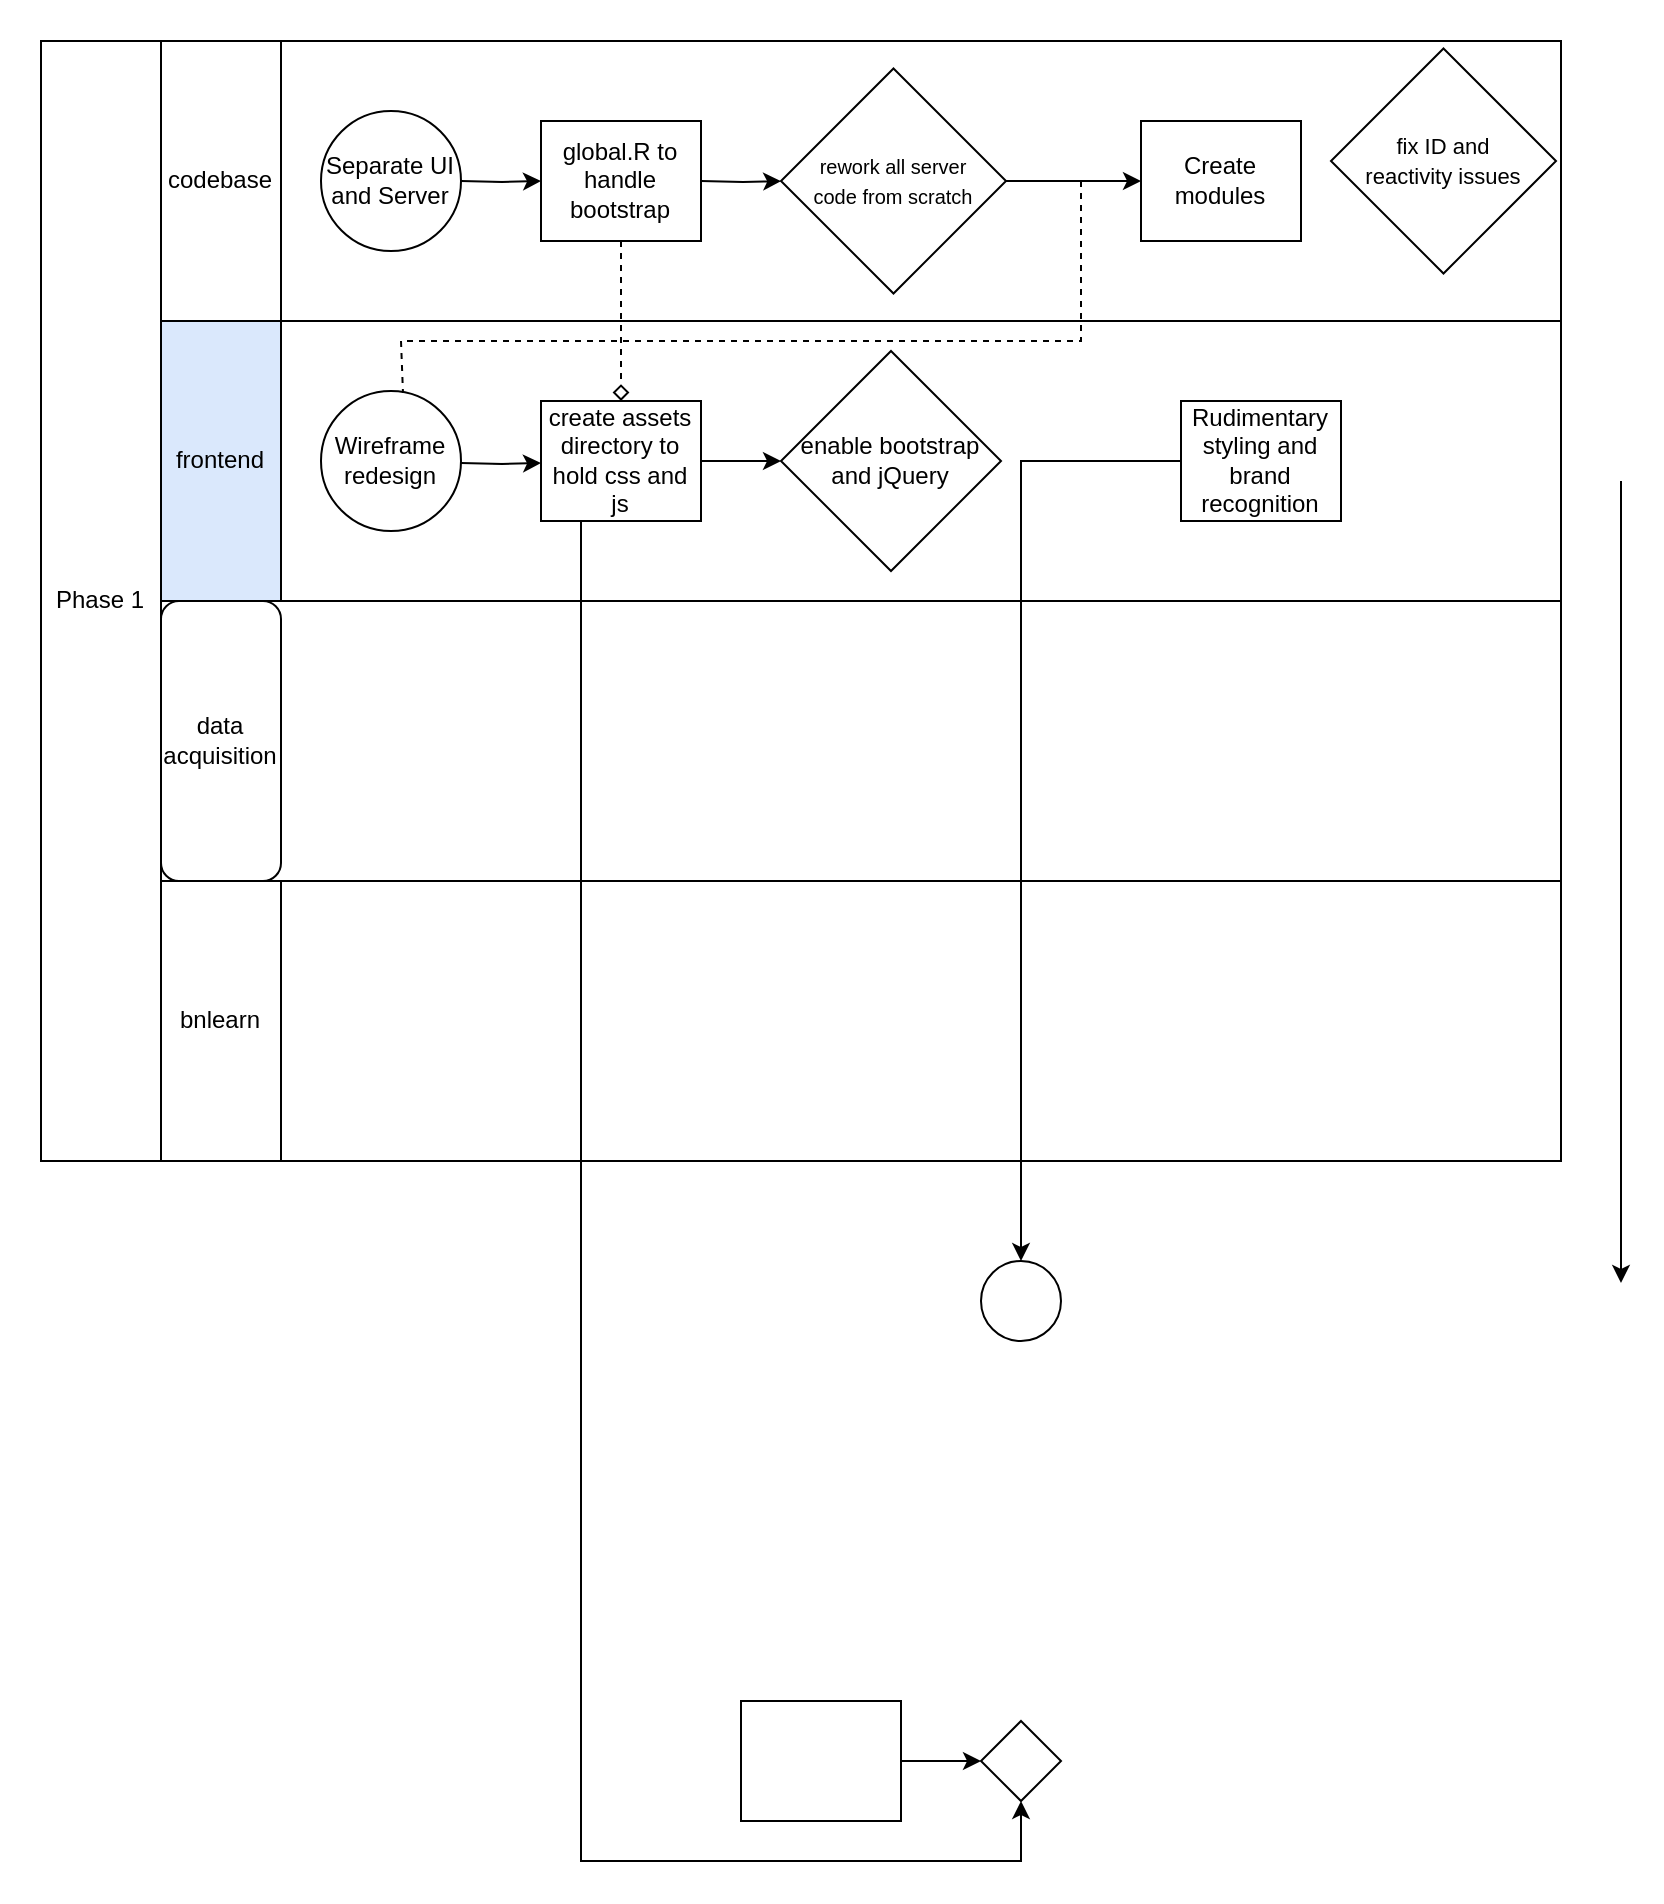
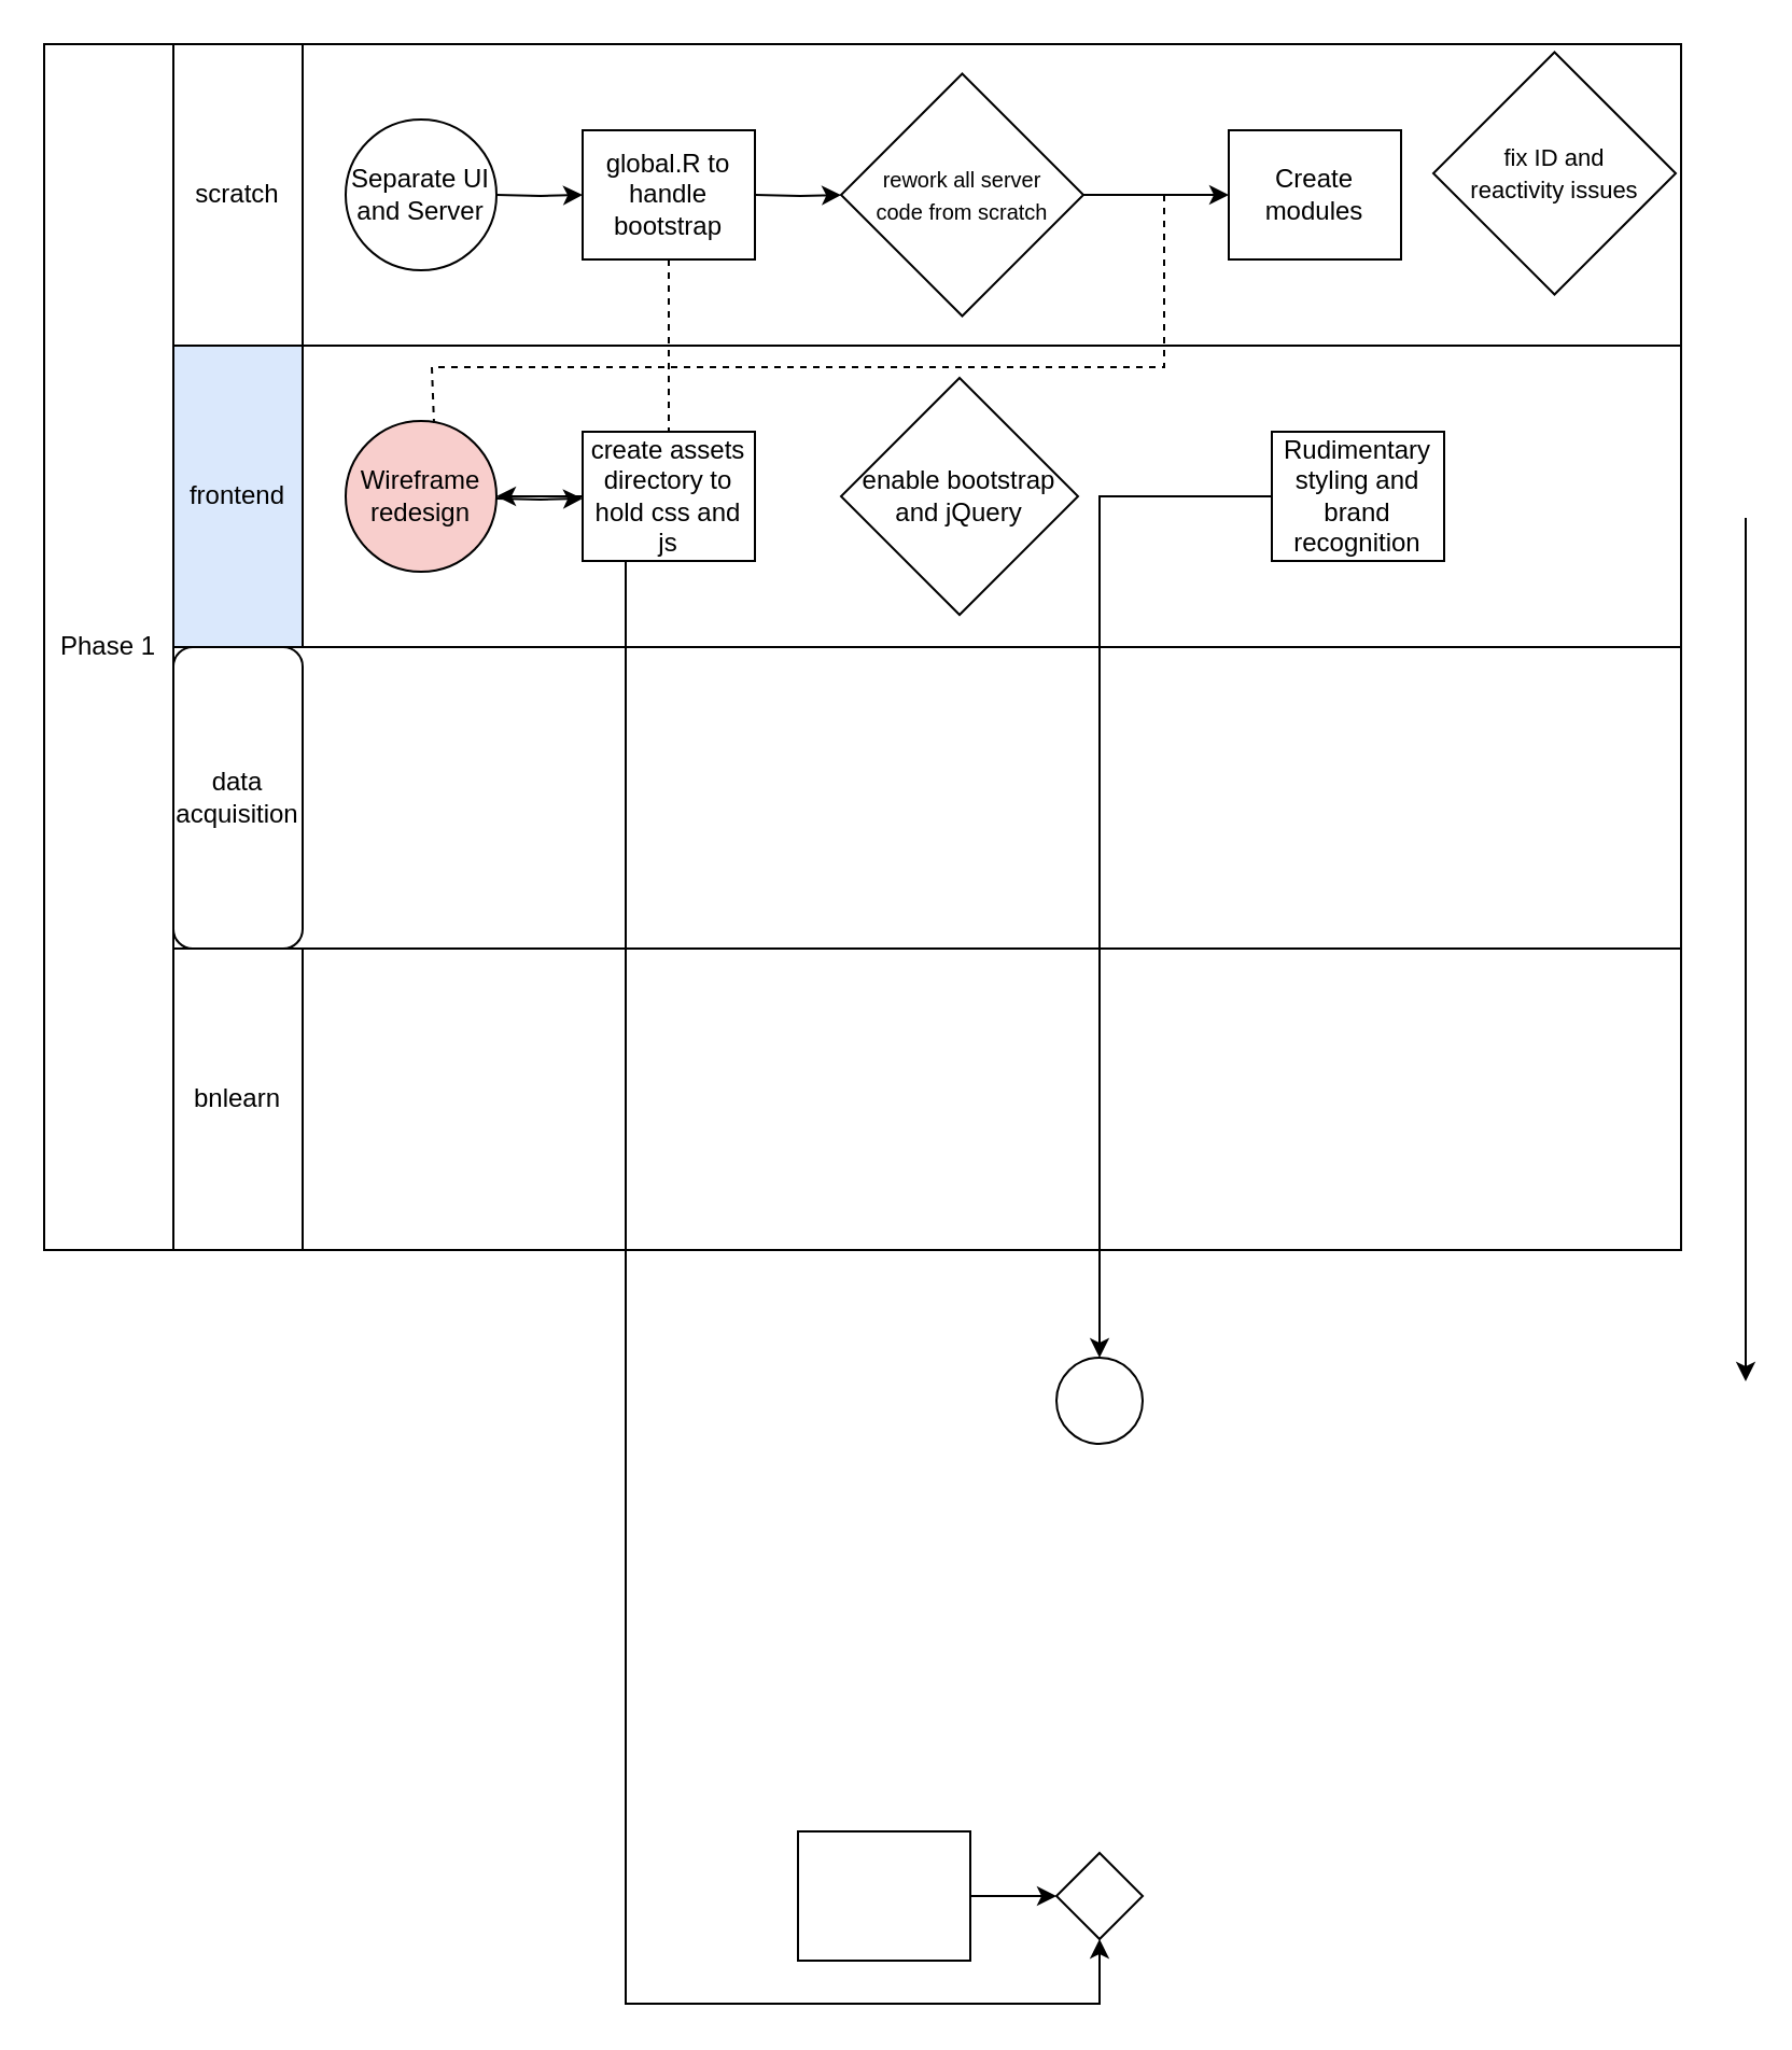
  <mxCell id="0" />
  <mxCell id="1" parent="0" />
  <mxCell id="2" value="" style="rounded=0;whiteSpace=wrap;html=1;" vertex="1" parent="1"><mxGeometry x="20" y="20" width="760" height="420" as="geometry" /></mxCell>
  <mxCell id="3" value="Phase 1" style="rounded=0;whiteSpace=wrap;html=1;" vertex="1" parent="1"><mxGeometry x="20" y="20" width="60" height="560" as="geometry" /></mxCell>
  <mxCell id="4" value="" style="rounded=0;whiteSpace=wrap;html=1;" vertex="1" parent="1"><mxGeometry x="80" y="20" width="700" height="140" as="geometry" /></mxCell>
  <mxCell id="5" value="" style="rounded=0;whiteSpace=wrap;html=1;" vertex="1" parent="1"><mxGeometry x="80" y="160" width="700" height="140" as="geometry" /></mxCell>
  <mxCell id="6" value="" style="rounded=0;whiteSpace=wrap;html=1;" vertex="1" parent="1"><mxGeometry x="80" y="300" width="700" height="140" as="geometry" /></mxCell>
- <mxCell id="7" value="codebase" style="rounded=0;whiteSpace=wrap;html=1;" vertex="1" parent="1"><mxGeometry x="80" y="20" width="60" height="140" as="geometry" /></mxCell>
+ <mxCell id="7" value="scratch" style="rounded=0;whiteSpace=wrap;html=1;" vertex="1" parent="1"><mxGeometry x="80" y="20" width="60" height="140" as="geometry" /></mxCell>
  <mxCell id="8" value="frontend" style="rounded=0;whiteSpace=wrap;html=1;fillColor=#dae8fc;" vertex="1" parent="1"><mxGeometry x="80" y="160" width="60" height="140" as="geometry" /></mxCell>
  <mxCell id="9" value="data acquisition" style="whiteSpace=wrap;html=1;rounded=1;" vertex="1" parent="1"><mxGeometry x="80" y="300" width="60" height="140" as="geometry" /></mxCell>
  <mxCell id="10" value="" style="rounded=0;whiteSpace=wrap;html=1;" vertex="1" parent="1"><mxGeometry x="80" y="440" width="700" height="140" as="geometry" /></mxCell>
  <mxCell id="11" value="bnlearn" style="rounded=0;whiteSpace=wrap;html=1;" vertex="1" parent="1"><mxGeometry x="80" y="440" width="60" height="140" as="geometry" /></mxCell>
- <mxCell id="12" value="" style="edgeStyle=orthogonalEdgeStyle;rounded=0;orthogonalLoop=1;jettySize=auto;html=1;dashed=1;endArrow=diamond;endFill=0;" edge="1" parent="1" source="15" target="20"><mxGeometry relative="1" as="geometry" /></mxCell>
+ <mxCell id="12" value="" style="edgeStyle=orthogonalEdgeStyle;rounded=0;orthogonalLoop=1;jettySize=auto;html=1;dashed=1;endArrow=none;endFill=0;" edge="1" parent="1" source="15" target="20"><mxGeometry relative="1" as="geometry" /></mxCell>
  <mxCell id="13" style="edgeStyle=orthogonalEdgeStyle;rounded=0;orthogonalLoop=1;jettySize=auto;html=1;endArrow=classic;endFill=1;" edge="1" parent="1" source="20" target="24"><mxGeometry relative="1" as="geometry"><Array as="points"><mxPoint x="290" y="930" /><mxPoint x="510" y="930" /></Array></mxGeometry></mxCell>
  <mxCell id="14" value="Separate UI and Server" style="ellipse;whiteSpace=wrap;html=1;" vertex="1" parent="1"><mxGeometry x="160" y="55" width="70" height="70" as="geometry" /></mxCell>
  <mxCell id="15" value="global.R to handle bootstrap" style="rounded=0;whiteSpace=wrap;html=1;fontFamily=Helvetica;fontSize=12;fontColor=#000000;align=center;" vertex="1" parent="1"><mxGeometry x="270" y="60" width="80" height="60" as="geometry" /></mxCell>
  <mxCell id="16" value="" style="edgeStyle=orthogonalEdgeStyle;rounded=0;orthogonalLoop=1;jettySize=auto;html=1;endArrow=classic;endFill=1;" edge="1" parent="1" source="17" target="18"><mxGeometry relative="1" as="geometry" /></mxCell>
  <mxCell id="17" value="Rudimentary styling and brand recognition" style="rounded=0;whiteSpace=wrap;html=1;fontFamily=Helvetica;fontSize=12;fontColor=#000000;align=center;" vertex="1" parent="1"><mxGeometry x="590" y="200" width="80" height="60" as="geometry" /></mxCell>
  <mxCell id="18" value="" style="ellipse;whiteSpace=wrap;html=1;" vertex="1" parent="1"><mxGeometry x="490" y="630" width="40" height="40" as="geometry" /></mxCell>
- <mxCell id="19" value="" style="edgeStyle=orthogonalEdgeStyle;rounded=0;orthogonalLoop=1;jettySize=auto;html=1;endArrow=classic;endFill=1;" edge="1" parent="1" source="20" target="21"><mxGeometry relative="1" as="geometry" /></mxCell>
+ <mxCell id="19" value="" style="edgeStyle=orthogonalEdgeStyle;rounded=0;orthogonalLoop=1;jettySize=auto;html=1;endArrow=classic;endFill=1;" edge="1" parent="1" source="20" target="26"><mxGeometry relative="1" as="geometry" /></mxCell>
  <mxCell id="20" value="create assets directory to hold css and js" style="rounded=0;whiteSpace=wrap;html=1;fontFamily=Helvetica;fontSize=12;fontColor=#000000;align=center;" vertex="1" parent="1"><mxGeometry x="270" y="200" width="80" height="60" as="geometry" /></mxCell>
  <mxCell id="21" value="enable bootstrap and jQuery" style="rhombus;whiteSpace=wrap;html=1;fontFamily=Helvetica;fontSize=12;fontColor=#000000;align=center;" vertex="1" parent="1"><mxGeometry x="390" y="175" width="110" height="110" as="geometry" /></mxCell>
  <mxCell id="22" value="" style="edgeStyle=orthogonalEdgeStyle;rounded=0;orthogonalLoop=1;jettySize=auto;html=1;endArrow=classic;endFill=1;" edge="1" parent="1" source="23" target="24"><mxGeometry relative="1" as="geometry" /></mxCell>
  <mxCell id="23" value="" style="rounded=0;whiteSpace=wrap;html=1;fontFamily=Helvetica;fontSize=12;fontColor=#000000;align=center;" vertex="1" parent="1"><mxGeometry x="370" y="850" width="80" height="60" as="geometry" /></mxCell>
  <mxCell id="24" value="" style="rhombus;whiteSpace=wrap;html=1;fontFamily=Helvetica;fontSize=12;fontColor=#000000;align=center;" vertex="1" parent="1"><mxGeometry x="490" y="860" width="40" height="40" as="geometry" /></mxCell>
  <mxCell id="25" value="" style="edgeStyle=orthogonalEdgeStyle;rounded=0;orthogonalLoop=1;jettySize=auto;html=1;endArrow=classic;endFill=1;" edge="1" parent="1"><mxGeometry relative="1" as="geometry"><mxPoint x="230" y="90" as="sourcePoint" /><mxPoint x="270" y="90" as="targetPoint" /></mxGeometry></mxCell>
- <mxCell id="26" value="Wireframe redesign" style="ellipse;whiteSpace=wrap;html=1;" vertex="1" parent="1"><mxGeometry x="160" y="195" width="70" height="70" as="geometry" /></mxCell>
+ <mxCell id="26" value="Wireframe redesign" style="ellipse;whiteSpace=wrap;html=1;fillColor=#f8cecc;" vertex="1" parent="1"><mxGeometry x="160" y="195" width="70" height="70" as="geometry" /></mxCell>
  <mxCell id="27" value="" style="edgeStyle=orthogonalEdgeStyle;rounded=0;orthogonalLoop=1;jettySize=auto;html=1;endArrow=classic;endFill=1;" edge="1" parent="1"><mxGeometry relative="1" as="geometry"><mxPoint x="230" y="231" as="sourcePoint" /><mxPoint x="270" y="231" as="targetPoint" /></mxGeometry></mxCell>
  <mxCell id="28" value="" style="edgeStyle=orthogonalEdgeStyle;rounded=0;orthogonalLoop=1;jettySize=auto;html=1;endArrow=classic;endFill=1;" edge="1" parent="1" target="29"><mxGeometry relative="1" as="geometry"><mxPoint x="350" y="90" as="sourcePoint" /></mxGeometry></mxCell>
  <mxCell id="29" value="&lt;font style=&quot;font-size: 10px;&quot;&gt;rework all server &lt;br&gt;code from scratch&lt;/font&gt;" style="rhombus;whiteSpace=wrap;html=1;fontFamily=Helvetica;fontSize=12;fontColor=#000000;align=center;" vertex="1" parent="1"><mxGeometry x="390" y="33.75" width="112.5" height="112.5" as="geometry" /></mxCell>
  <mxCell id="30" style="edgeStyle=orthogonalEdgeStyle;rounded=0;orthogonalLoop=1;jettySize=auto;html=1;endArrow=classic;endFill=1;" edge="1" parent="1"><mxGeometry relative="1" as="geometry"><mxPoint x="502.5" y="90" as="sourcePoint" /><mxPoint x="570" y="90" as="targetPoint" /></mxGeometry></mxCell>
  <mxCell id="31" value="Create modules" style="rounded=0;whiteSpace=wrap;html=1;fontFamily=Helvetica;fontSize=12;fontColor=#000000;align=center;" vertex="1" parent="1"><mxGeometry x="570" y="60" width="80" height="60" as="geometry" /></mxCell>
  <mxCell id="32" value="" style="edgeStyle=orthogonalEdgeStyle;rounded=0;orthogonalLoop=1;jettySize=auto;html=1;dashed=1;endArrow=none;endFill=0;" edge="1" parent="1"><mxGeometry relative="1" as="geometry"><mxPoint x="540" y="90" as="sourcePoint" /><mxPoint x="201" y="196" as="targetPoint" /><Array as="points"><mxPoint x="540" y="170" /><mxPoint x="200" y="170" /><mxPoint x="200" y="196" /></Array></mxGeometry></mxCell>
  <mxCell id="33" value="" style="edgeStyle=orthogonalEdgeStyle;rounded=0;orthogonalLoop=1;jettySize=auto;html=1;endArrow=classic;endFill=1;" edge="1" parent="1"><mxGeometry relative="1" as="geometry"><mxPoint x="810" y="240" as="sourcePoint" /><mxPoint x="810" y="641" as="targetPoint" /></mxGeometry></mxCell>
  <mxCell id="34" value="&lt;font style=&quot;font-size: 11px;&quot;&gt;fix ID and &lt;br&gt;reactivity issues&lt;/font&gt;" style="rhombus;whiteSpace=wrap;html=1;fontFamily=Helvetica;fontSize=12;fontColor=#000000;align=center;" vertex="1" parent="1"><mxGeometry x="665" y="23.75" width="112.5" height="112.5" as="geometry" /></mxCell>
